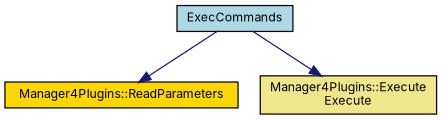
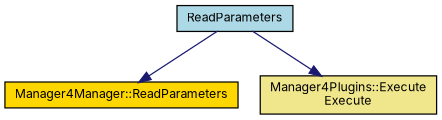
  digraph {
    fontname=Inter
    rankdir=TB
    node [color=black fontname=Inter fontsize=10 shape=record style=filled]
    edge [color=midnightblue fontname=Inter fontsize=10 labelfontname=Helvetica labelfontsize=10 style=solid]
-   n1 [fillcolor=lightblue fontcolor=black height=0.2 label=ExecCommands width=0.4]
-   n2 [fillcolor=gold height=0.2 label="Manager4Plugins::ReadParameters" width=0.4]
+   n1 [fillcolor=lightblue fontcolor=black height=0.2 label=ReadParameters width=0.4]
+   n2 [fillcolor=gold height=0.2 label="Manager4Manager::ReadParameters" width=0.4]
    n3 [fillcolor=khaki height=0.2 label="Manager4Plugins::Execute\lExecute" width=0.4]
    n1 -> n2
    n1 -> n3
  }
